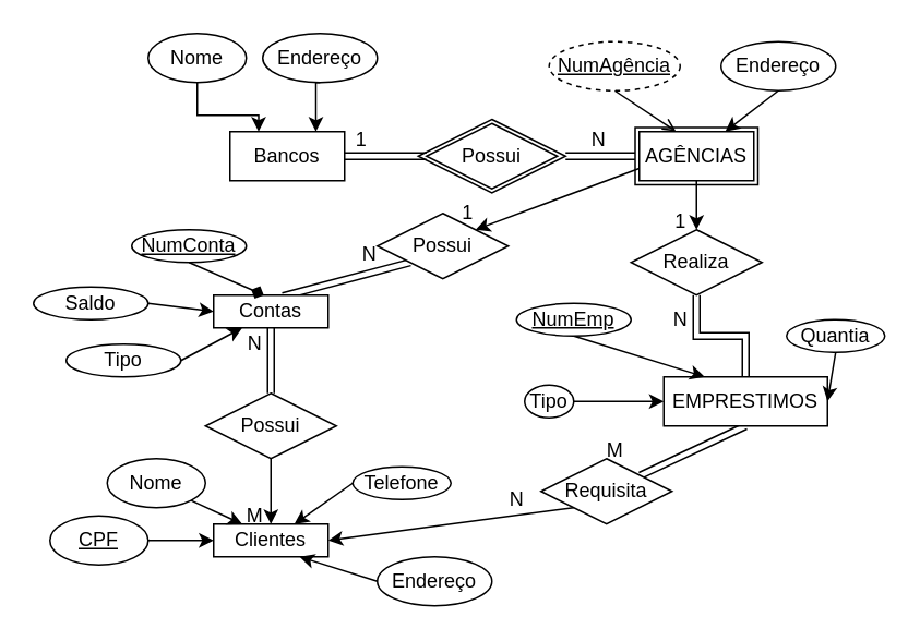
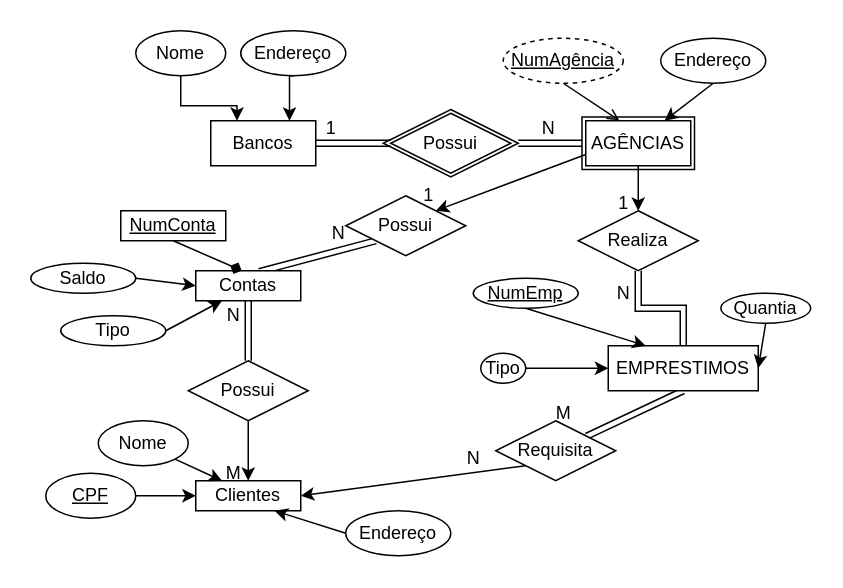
  <mxCell id="0" />
  <mxCell id="1" parent="0" />
  <mxCell id="2" style="edgeStyle=none;shape=link;rounded=0;orthogonalLoop=1;jettySize=auto;html=1;exitX=1;exitY=0.5;exitDx=0;exitDy=0;" edge="1" parent="1" source="3" target="8"><mxGeometry relative="1" as="geometry" /></mxCell>
  <mxCell id="3" value="Bancos" style="rounded=0;whiteSpace=wrap;html=1;" vertex="1" parent="1"><mxGeometry x="140" y="80" width="70" height="30" as="geometry" /></mxCell>
  <mxCell id="4" style="edgeStyle=orthogonalEdgeStyle;rounded=0;orthogonalLoop=1;jettySize=auto;html=1;exitX=0.5;exitY=1;exitDx=0;exitDy=0;entryX=0.75;entryY=0;entryDx=0;entryDy=0;" edge="1" parent="1" source="5" target="3"><mxGeometry relative="1" as="geometry" /></mxCell>
  <mxCell id="5" value="Endereço" style="ellipse;whiteSpace=wrap;html=1;" vertex="1" parent="1"><mxGeometry x="160" y="20" width="70" height="30" as="geometry" /></mxCell>
  <mxCell id="6" style="edgeStyle=orthogonalEdgeStyle;rounded=0;orthogonalLoop=1;jettySize=auto;html=1;exitX=0.5;exitY=1;exitDx=0;exitDy=0;entryX=0.25;entryY=0;entryDx=0;entryDy=0;" edge="1" parent="1" source="7" target="3"><mxGeometry relative="1" as="geometry" /></mxCell>
  <mxCell id="7" value="Nome" style="ellipse;whiteSpace=wrap;html=1;" vertex="1" parent="1"><mxGeometry x="90" y="20" width="60" height="30" as="geometry" /></mxCell>
  <mxCell id="8" value="Possui" style="rhombus;whiteSpace=wrap;html=1;" vertex="1" parent="1"><mxGeometry x="260" y="75" width="80" height="40" as="geometry" /></mxCell>
  <mxCell id="9" style="edgeStyle=orthogonalEdgeStyle;rounded=0;orthogonalLoop=1;jettySize=auto;html=1;exitX=0.5;exitY=1;exitDx=0;exitDy=0;" edge="1" parent="1" source="11" target="13"><mxGeometry relative="1" as="geometry" /></mxCell>
  <mxCell id="10" style="edgeStyle=none;rounded=0;orthogonalLoop=1;jettySize=auto;html=1;exitX=0;exitY=0.75;exitDx=0;exitDy=0;entryX=1;entryY=0;entryDx=0;entryDy=0;" edge="1" parent="1" source="11" target="23"><mxGeometry relative="1" as="geometry" /></mxCell>
  <mxCell id="11" value="AGÊNCIAS" style="rounded=0;whiteSpace=wrap;html=1;" vertex="1" parent="1"><mxGeometry x="390" y="80" width="70" height="30" as="geometry" /></mxCell>
  <mxCell id="12" style="edgeStyle=orthogonalEdgeStyle;shape=link;rounded=0;orthogonalLoop=1;jettySize=auto;html=1;exitX=0.5;exitY=1;exitDx=0;exitDy=0;entryX=0.5;entryY=0;entryDx=0;entryDy=0;" edge="1" parent="1" source="13" target="15"><mxGeometry relative="1" as="geometry" /></mxCell>
  <mxCell id="13" value="Realiza" style="rhombus;whiteSpace=wrap;html=1;" vertex="1" parent="1"><mxGeometry x="385" y="140" width="80" height="40" as="geometry" /></mxCell>
  <mxCell id="14" style="edgeStyle=none;shape=link;rounded=0;orthogonalLoop=1;jettySize=auto;html=1;exitX=0.5;exitY=1;exitDx=0;exitDy=0;" edge="1" parent="1" source="15" target="44"><mxGeometry relative="1" as="geometry" /></mxCell>
  <mxCell id="15" value="EMPRESTIMOS" style="rounded=0;whiteSpace=wrap;html=1;" vertex="1" parent="1"><mxGeometry x="405" y="230" width="100" height="30" as="geometry" /></mxCell>
  <mxCell id="16" style="edgeStyle=none;rounded=0;orthogonalLoop=1;jettySize=auto;html=1;exitX=0.5;exitY=1;exitDx=0;exitDy=0;entryX=1;entryY=0.5;entryDx=0;entryDy=0;" edge="1" parent="1" source="17" target="15"><mxGeometry relative="1" as="geometry" /></mxCell>
  <mxCell id="17" value="Quantia" style="ellipse;whiteSpace=wrap;html=1;" vertex="1" parent="1"><mxGeometry x="480" y="195" width="60" height="20" as="geometry" /></mxCell>
  <mxCell id="18" style="edgeStyle=none;rounded=0;orthogonalLoop=1;jettySize=auto;html=1;exitX=0.5;exitY=1;exitDx=0;exitDy=0;entryX=0.25;entryY=0;entryDx=0;entryDy=0;" edge="1" parent="1" source="19" target="15"><mxGeometry relative="1" as="geometry" /></mxCell>
  <mxCell id="19" value="&lt;u&gt;NumEmp&lt;/u&gt;" style="ellipse;whiteSpace=wrap;html=1;" vertex="1" parent="1"><mxGeometry x="315" y="185" width="70" height="20" as="geometry" /></mxCell>
  <mxCell id="20" style="edgeStyle=none;rounded=0;orthogonalLoop=1;jettySize=auto;html=1;exitX=1;exitY=0.5;exitDx=0;exitDy=0;entryX=0;entryY=0.5;entryDx=0;entryDy=0;" edge="1" parent="1" source="21" target="15"><mxGeometry relative="1" as="geometry" /></mxCell>
  <mxCell id="21" value="Tipo" style="ellipse;whiteSpace=wrap;html=1;" vertex="1" parent="1"><mxGeometry x="320" y="235" width="30" height="20" as="geometry" /></mxCell>
  <mxCell id="22" style="edgeStyle=none;shape=link;rounded=0;orthogonalLoop=1;jettySize=auto;html=1;exitX=0;exitY=1;exitDx=0;exitDy=0;entryX=0.605;entryY=0.033;entryDx=0;entryDy=0;entryPerimeter=0;" edge="1" parent="1" source="23" target="25"><mxGeometry relative="1" as="geometry" /></mxCell>
  <mxCell id="23" value="Possui" style="rhombus;whiteSpace=wrap;html=1;" vertex="1" parent="1"><mxGeometry x="230" y="130" width="80" height="40" as="geometry" /></mxCell>
  <mxCell id="24" style="edgeStyle=none;shape=link;rounded=0;orthogonalLoop=1;jettySize=auto;html=1;exitX=0.5;exitY=1;exitDx=0;exitDy=0;" edge="1" parent="1" source="25" target="33"><mxGeometry relative="1" as="geometry" /></mxCell>
  <mxCell id="25" value="Contas" style="rounded=0;whiteSpace=wrap;html=1;" vertex="1" parent="1"><mxGeometry x="130" y="180" width="70" height="20" as="geometry" /></mxCell>
  <mxCell id="26" style="edgeStyle=none;rounded=0;orthogonalLoop=1;jettySize=auto;html=1;exitX=0.5;exitY=1;exitDx=0;exitDy=0;entryX=0.438;entryY=-0.002;entryDx=0;entryDy=0;entryPerimeter=0;endArrow=diamond;" edge="1" parent="1" source="27" target="25"><mxGeometry relative="1" as="geometry" /></mxCell>
- <mxCell id="27" value="&lt;u&gt;NumConta&lt;/u&gt;" style="ellipse;whiteSpace=wrap;html=1;" vertex="1" parent="1"><mxGeometry x="80" y="140" width="70" height="20" as="geometry" /></mxCell>
+ <mxCell id="27" value="&lt;u&gt;NumConta&lt;/u&gt;" style="whiteSpace=wrap;html=1;rounded=0;" vertex="1" parent="1"><mxGeometry x="80" y="140" width="70" height="20" as="geometry" /></mxCell>
  <mxCell id="28" style="edgeStyle=none;rounded=0;orthogonalLoop=1;jettySize=auto;html=1;exitX=1;exitY=0.5;exitDx=0;exitDy=0;entryX=0;entryY=0.5;entryDx=0;entryDy=0;" edge="1" parent="1" source="29" target="25"><mxGeometry relative="1" as="geometry" /></mxCell>
  <mxCell id="29" value="Saldo&lt;span style=&quot;color: rgba(0, 0, 0, 0); font-family: monospace; font-size: 0px; text-align: start;&quot;&gt;%3CmxGraphModel%3E%3Croot%3E%3CmxCell%20id%3D%220%22%2F%3E%3CmxCell%20id%3D%221%22%20parent%3D%220%22%2F%3E%3CmxCell%20id%3D%222%22%20value%3D%22NumConta%22%20style%3D%22ellipse%3BwhiteSpace%3Dwrap%3Bhtml%3D1%3B%22%20vertex%3D%221%22%20parent%3D%221%22%3E%3CmxGeometry%20x%3D%2265%22%20y%3D%22150%22%20width%3D%2270%22%20height%3D%2220%22%20as%3D%22geometry%22%2F%3E%3C%2FmxCell%3E%3C%2Froot%3E%3C%2FmxGraphModel%3E&lt;/span&gt;" style="ellipse;whiteSpace=wrap;html=1;" vertex="1" parent="1"><mxGeometry y="175" width="70" height="20" as="geometry" x="20" /></mxCell>
  <mxCell id="30" style="edgeStyle=none;rounded=0;orthogonalLoop=1;jettySize=auto;html=1;exitX=1;exitY=0.5;exitDx=0;exitDy=0;entryX=0.25;entryY=1;entryDx=0;entryDy=0;" edge="1" parent="1" source="31" target="25"><mxGeometry relative="1" as="geometry" /></mxCell>
  <mxCell id="31" value="Tipo" style="ellipse;whiteSpace=wrap;html=1;" vertex="1" parent="1"><mxGeometry x="40" y="210" width="70" height="20" as="geometry" /></mxCell>
  <mxCell id="32" style="edgeStyle=none;rounded=0;orthogonalLoop=1;jettySize=auto;html=1;exitX=0.5;exitY=1;exitDx=0;exitDy=0;entryX=0.5;entryY=0;entryDx=0;entryDy=0;" edge="1" parent="1" source="33" target="34"><mxGeometry relative="1" as="geometry" /></mxCell>
  <mxCell id="33" value="Possui" style="rhombus;whiteSpace=wrap;html=1;" vertex="1" parent="1"><mxGeometry x="125" y="240" width="80" height="40" as="geometry" /></mxCell>
  <mxCell id="34" value="Clientes" style="rounded=0;whiteSpace=wrap;html=1;" vertex="1" parent="1"><mxGeometry x="130" y="320" width="70" height="20" as="geometry" /></mxCell>
  <mxCell id="35" style="edgeStyle=none;rounded=0;orthogonalLoop=1;jettySize=auto;html=1;exitX=1;exitY=1;exitDx=0;exitDy=0;entryX=0.25;entryY=0;entryDx=0;entryDy=0;" edge="1" parent="1" source="36" target="34"><mxGeometry relative="1" as="geometry" /></mxCell>
  <mxCell id="36" value="Nome" style="ellipse;whiteSpace=wrap;html=1;" vertex="1" parent="1"><mxGeometry x="65" y="280" width="60" height="30" as="geometry" /></mxCell>
  <mxCell id="37" style="edgeStyle=none;rounded=0;orthogonalLoop=1;jettySize=auto;html=1;exitX=1;exitY=0.5;exitDx=0;exitDy=0;entryX=0;entryY=0.5;entryDx=0;entryDy=0;" edge="1" parent="1" source="38" target="34"><mxGeometry relative="1" as="geometry" /></mxCell>
  <mxCell id="38" value="&lt;u&gt;CPF&lt;/u&gt;" style="ellipse;whiteSpace=wrap;html=1;" vertex="1" parent="1"><mxGeometry x="30" y="315" width="60" height="30" as="geometry" /></mxCell>
- <mxCell id="39" style="edgeStyle=none;rounded=0;orthogonalLoop=1;jettySize=auto;html=1;exitX=0;exitY=0.5;exitDx=0;exitDy=0;" edge="1" parent="1" source="40" target="34"><mxGeometry relative="1" as="geometry" /></mxCell>
- <mxCell id="40" value="Telefone" style="ellipse;whiteSpace=wrap;html=1;" vertex="1" parent="1"><mxGeometry x="215" y="285" width="60" height="20" as="geometry" /></mxCell>
  <mxCell id="41" style="edgeStyle=none;rounded=0;orthogonalLoop=1;jettySize=auto;html=1;exitX=0;exitY=0.5;exitDx=0;exitDy=0;entryX=0.75;entryY=1;entryDx=0;entryDy=0;" edge="1" parent="1" source="42" target="34"><mxGeometry relative="1" as="geometry" /></mxCell>
  <mxCell id="42" value="Endereço" style="ellipse;whiteSpace=wrap;html=1;" vertex="1" parent="1"><mxGeometry x="230" y="340" width="70" height="30" as="geometry" /></mxCell>
  <mxCell id="43" style="edgeStyle=none;rounded=0;orthogonalLoop=1;jettySize=auto;html=1;exitX=0;exitY=1;exitDx=0;exitDy=0;entryX=1;entryY=0.5;entryDx=0;entryDy=0;" edge="1" parent="1" source="44" target="34"><mxGeometry relative="1" as="geometry" /></mxCell>
  <mxCell id="44" value="Requisita" style="rhombus;whiteSpace=wrap;html=1;" vertex="1" parent="1"><mxGeometry x="330" y="280" width="80" height="40" as="geometry" /></mxCell>
  <mxCell id="45" value="1" style="text;html=1;align=center;verticalAlign=middle;resizable=0;points=[];autosize=1;strokeColor=none;fillColor=none;" vertex="1" parent="1"><mxGeometry x="205" y="70" width="30" height="30" as="geometry" /></mxCell>
  <mxCell id="46" value="N" style="text;html=1;align=center;verticalAlign=middle;resizable=0;points=[];autosize=1;strokeColor=none;fillColor=none;" vertex="1" parent="1"><mxGeometry x="350" y="70" width="30" height="30" as="geometry" /></mxCell>
  <mxCell id="47" value="1" style="text;html=1;align=center;verticalAlign=middle;resizable=0;points=[];autosize=1;strokeColor=none;fillColor=none;" vertex="1" parent="1"><mxGeometry x="270" y="115" width="30" height="30" as="geometry" /></mxCell>
  <mxCell id="48" value="1" style="text;html=1;align=center;verticalAlign=middle;resizable=0;points=[];autosize=1;strokeColor=none;fillColor=none;" vertex="1" parent="1"><mxGeometry x="400" y="120" width="30" height="30" as="geometry" /></mxCell>
  <mxCell id="49" value="N" style="text;html=1;align=center;verticalAlign=middle;resizable=0;points=[];autosize=1;strokeColor=none;fillColor=none;" vertex="1" parent="1"><mxGeometry x="210" y="140" width="30" height="30" as="geometry" /></mxCell>
  <mxCell id="50" value="N" style="text;html=1;align=center;verticalAlign=middle;resizable=0;points=[];autosize=1;strokeColor=none;fillColor=none;" vertex="1" parent="1"><mxGeometry x="140" y="195" width="30" height="30" as="geometry" /></mxCell>
  <mxCell id="51" value="N" style="text;html=1;align=center;verticalAlign=middle;resizable=0;points=[];autosize=1;strokeColor=none;fillColor=none;" vertex="1" parent="1"><mxGeometry x="300" y="290" width="30" height="30" as="geometry" /></mxCell>
  <mxCell id="52" value="N" style="text;html=1;align=center;verticalAlign=middle;resizable=0;points=[];autosize=1;strokeColor=none;fillColor=none;" vertex="1" parent="1"><mxGeometry x="400" y="180" width="30" height="30" as="geometry" /></mxCell>
  <mxCell id="53" value="M" style="text;html=1;align=center;verticalAlign=middle;resizable=0;points=[];autosize=1;strokeColor=none;fillColor=none;" vertex="1" parent="1"><mxGeometry x="140" y="300" width="30" height="30" as="geometry" /></mxCell>
  <mxCell id="54" value="M" style="text;html=1;align=center;verticalAlign=middle;resizable=0;points=[];autosize=1;strokeColor=none;fillColor=none;" vertex="1" parent="1"><mxGeometry x="360" y="260" width="30" height="30" as="geometry" /></mxCell>
  <mxCell id="55" style="edgeStyle=none;rounded=0;orthogonalLoop=1;jettySize=auto;html=1;exitX=0.5;exitY=1;exitDx=0;exitDy=0;entryX=0.32;entryY=-0.005;entryDx=0;entryDy=0;entryPerimeter=0;endArrow=open;" edge="1" parent="1" source="56" target="11"><mxGeometry relative="1" as="geometry" /></mxCell>
  <mxCell id="56" value="&lt;u&gt;NumAgência&lt;/u&gt;" style="ellipse;whiteSpace=wrap;html=1;dashed=1;" vertex="1" parent="1"><mxGeometry x="335" y="25" width="80" height="30" as="geometry" /></mxCell>
  <mxCell id="57" style="edgeStyle=none;rounded=0;orthogonalLoop=1;jettySize=auto;html=1;exitX=0.5;exitY=1;exitDx=0;exitDy=0;entryX=0.75;entryY=0;entryDx=0;entryDy=0;" edge="1" parent="1" source="58" target="11"><mxGeometry relative="1" as="geometry" /></mxCell>
  <mxCell id="58" value="Endereço" style="ellipse;whiteSpace=wrap;html=1;" vertex="1" parent="1"><mxGeometry x="440" y="25" width="70" height="30" as="geometry" /></mxCell>
  <mxCell id="59" value="" style="rhombus;whiteSpace=wrap;html=1;fillColor=none;" vertex="1" parent="1"><mxGeometry x="255" y="72.5" width="90" height="45" as="geometry" /></mxCell>
  <mxCell id="60" style="edgeStyle=none;shape=link;rounded=0;orthogonalLoop=1;jettySize=auto;html=1;entryX=1;entryY=0.5;entryDx=0;entryDy=0;" edge="1" parent="1" source="61" target="59"><mxGeometry relative="1" as="geometry" /></mxCell>
  <mxCell id="61" value="" style="rounded=0;whiteSpace=wrap;html=1;fillColor=none;" vertex="1" parent="1"><mxGeometry x="387.5" y="77.5" width="75" height="35" as="geometry" /></mxCell>
